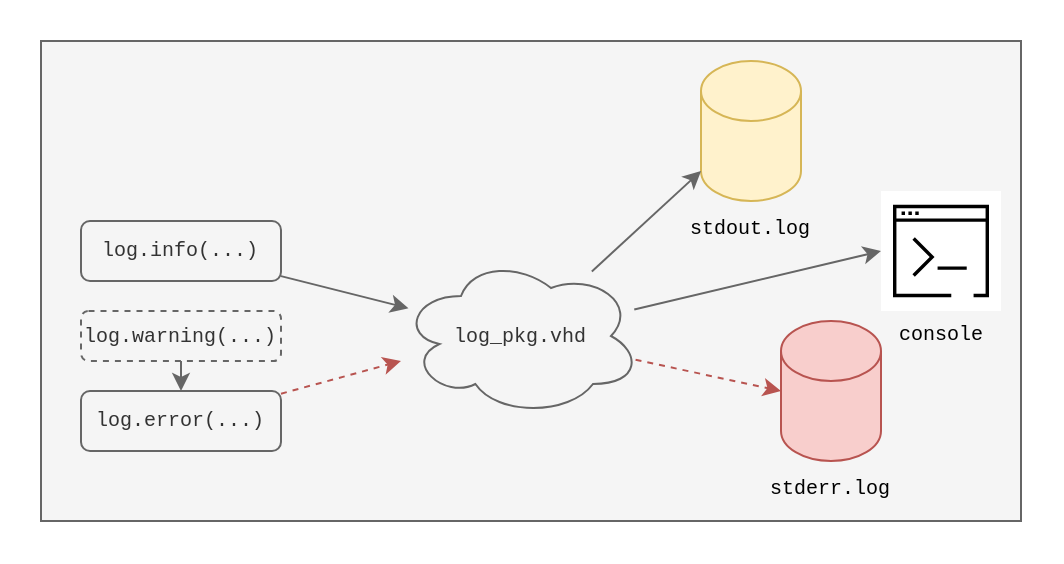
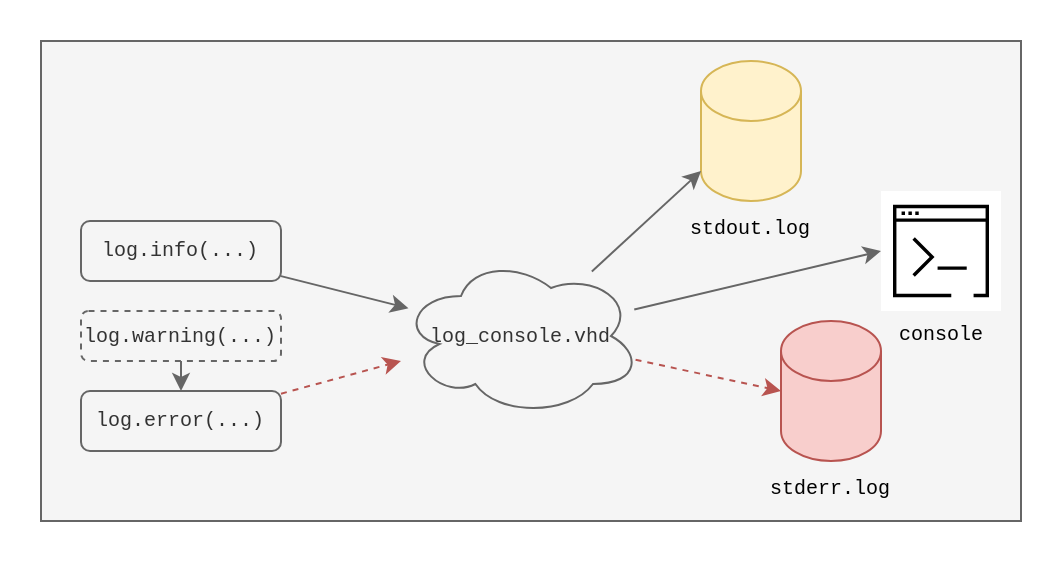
  <mxCell id="0" />
  <mxCell id="1" parent="0" />
  <mxCell id="2" value="" style="rounded=0;whiteSpace=wrap;html=1;fontFamily=Courier New;fontSize=10;fillColor=#f5f5f5;fontColor=#333333;strokeColor=#666666;" vertex="1" parent="1"><mxGeometry x="20" y="20" width="490" height="240" as="geometry" /></mxCell>
  <mxCell id="3" value="&lt;br&gt;&lt;br&gt;&lt;br&gt;&lt;br&gt;&lt;br&gt;&lt;br&gt;stderr.log" style="shape=cylinder3;whiteSpace=wrap;html=1;boundedLbl=1;backgroundOutline=1;size=15;fontSize=10;fontFamily=Courier New;fillColor=#f8cecc;strokeColor=#b85450;" vertex="1" parent="1"><mxGeometry x="390" y="160" width="50" height="70" as="geometry" /></mxCell>
  <mxCell id="4" style="edgeStyle=none;rounded=0;html=1;fontFamily=Courier New;fontSize=10;fillColor=#f5f5f5;strokeColor=#666666;" edge="1" parent="1" source="5" target="15"><mxGeometry relative="1" as="geometry" /></mxCell>
  <mxCell id="5" value="log.info(...)" style="rounded=1;whiteSpace=wrap;html=1;fontSize=10;fontFamily=Courier New;fillColor=#f5f5f5;fontColor=#333333;strokeColor=#666666;" vertex="1" parent="1"><mxGeometry x="40" y="110" width="100" height="30" as="geometry" /></mxCell>
  <mxCell id="6" value="console" style="sketch=0;points=[[0,0,0],[0.25,0,0],[0.5,0,0],[0.75,0,0],[1,0,0],[0,1,0],[0.25,1,0],[0.5,1,0],[0.75,1,0],[1,1,0],[0,0.25,0],[0,0.5,0],[0,0.75,0],[1,0.25,0],[1,0.5,0],[1,0.75,0]];outlineConnect=0;gradientDirection=north;dashed=0;verticalLabelPosition=bottom;verticalAlign=top;align=center;html=1;fontSize=10;fontStyle=0;aspect=fixed;shape=mxgraph.aws4.resourceIcon;resIcon=mxgraph.aws4.command_line_interface;fontFamily=Courier New;" vertex="1" parent="1"><mxGeometry x="440" y="95" width="60" height="60" as="geometry" /></mxCell>
  <mxCell id="7" style="edgeStyle=none;rounded=0;html=1;fontFamily=Courier New;fontSize=10;fillColor=#f5f5f5;strokeColor=#666666;" edge="1" parent="1" source="8" target="10"><mxGeometry relative="1" as="geometry" /></mxCell>
  <mxCell id="8" value="log.warning(...)" style="rounded=1;whiteSpace=wrap;html=1;fontSize=10;fontFamily=Courier New;fillColor=#f5f5f5;fontColor=#333333;strokeColor=#666666;dashed=1;" vertex="1" parent="1"><mxGeometry x="40" y="155" width="100" height="25" as="geometry" /></mxCell>
  <mxCell id="9" style="edgeStyle=none;rounded=0;html=1;fontFamily=Courier New;fontSize=10;dashed=1;fillColor=#f8cecc;strokeColor=#b85450;" edge="1" parent="1" source="10"><mxGeometry relative="1" as="geometry"><mxPoint x="200" y="180" as="targetPoint" /></mxGeometry></mxCell>
  <mxCell id="10" value="log.error(...)" style="rounded=1;whiteSpace=wrap;html=1;fontSize=10;fontFamily=Courier New;fillColor=#f5f5f5;fontColor=#333333;strokeColor=#666666;" vertex="1" parent="1"><mxGeometry x="40" y="195" width="100" height="30" as="geometry" /></mxCell>
  <mxCell id="11" value="&lt;br&gt;&lt;br&gt;&lt;br&gt;&lt;br&gt;&lt;br&gt;&lt;br&gt;stdout.log" style="shape=cylinder3;whiteSpace=wrap;html=1;boundedLbl=1;backgroundOutline=1;size=15;fontSize=10;fontFamily=Courier New;fillColor=#fff2cc;strokeColor=#d6b656;" vertex="1" parent="1"><mxGeometry x="350" y="30" width="50" height="70" as="geometry" /></mxCell>
  <mxCell id="12" style="edgeStyle=none;rounded=0;html=1;entryX=0;entryY=0.5;entryDx=0;entryDy=0;entryPerimeter=0;fontFamily=Courier New;fontSize=10;dashed=1;fillColor=#f8cecc;strokeColor=#b85450;" edge="1" parent="1" source="15" target="3"><mxGeometry relative="1" as="geometry"><mxPoint x="330" y="190" as="sourcePoint" /></mxGeometry></mxCell>
  <mxCell id="13" style="edgeStyle=none;rounded=0;html=1;entryX=0;entryY=1;entryDx=0;entryDy=-15;entryPerimeter=0;fontFamily=Courier New;fontSize=10;fillColor=#f5f5f5;strokeColor=#666666;" edge="1" parent="1" source="15" target="11"><mxGeometry relative="1" as="geometry" /></mxCell>
  <mxCell id="14" style="edgeStyle=none;rounded=0;html=1;entryX=0;entryY=0.5;entryDx=0;entryDy=0;entryPerimeter=0;fontFamily=Courier New;fontSize=10;fillColor=#f5f5f5;strokeColor=#666666;" edge="1" parent="1" source="15" target="6"><mxGeometry relative="1" as="geometry" /></mxCell>
- <mxCell id="15" value="log_pkg.vhd" style="ellipse;shape=cloud;whiteSpace=wrap;html=1;fontFamily=Courier New;fontSize=10;fillColor=#f5f5f5;fontColor=#333333;strokeColor=#666666;" vertex="1" parent="1"><mxGeometry x="200" y="127.5" width="120" height="80" as="geometry" /></mxCell>
+ <mxCell id="15" value="log_console.vhd" style="ellipse;shape=cloud;whiteSpace=wrap;html=1;fontFamily=Courier New;fontSize=10;fillColor=#f5f5f5;fontColor=#333333;strokeColor=#666666;" vertex="1" parent="1"><mxGeometry x="200" y="127.5" width="120" height="80" as="geometry" /></mxCell>
